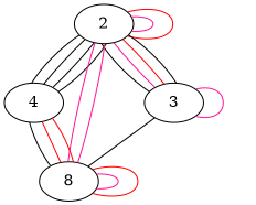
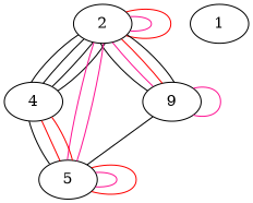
  graph {
    edge [color=black]
    2
    4
-   5 [label=8]
-   3
+   5
+   3 [label=9]
+   1
    2 -- 2 [color=deeppink]
    2 -- 2 [color=red]
    2 -- 4
    2 -- 4
    2 -- 4
    2 -- 4
    2 -- 5 [color=deeppink]
    2 -- 3
    2 -- 3 [color=deeppink]
    2 -- 3 [color=red]
    2 -- 3
    4 -- 5
    4 -- 5 [color=red]
    4 -- 5 [color=red]
    5 -- 2 [color=deeppink]
    5 -- 5 [color=deeppink]
    5 -- 5 [color=red]
    3 -- 5
    3 -- 3 [color=deeppink]
  }
